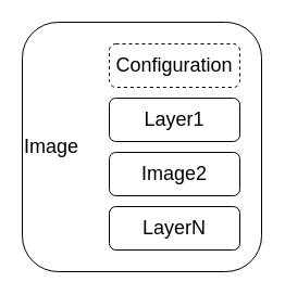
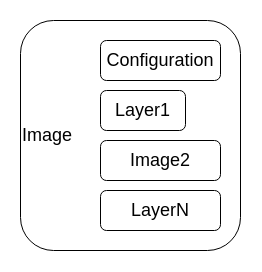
  <mxCell id="0" />
  <mxCell id="1" parent="0" />
- <mxCell id="2" value="Layer1" style="rounded=1;whiteSpace=wrap;html=1;fontSize=18;fillColor=none;" parent="1" vertex="1"><mxGeometry x="100" y="90" width="120" height="40" as="geometry" /></mxCell>
+ <mxCell id="2" value="Layer1" style="rounded=1;whiteSpace=wrap;html=1;fontSize=18;fillColor=none;" parent="1" vertex="1"><mxGeometry x="100" y="90" width="85" height="40" as="geometry" /></mxCell>
  <mxCell id="3" value="Image2" style="rounded=1;whiteSpace=wrap;html=1;fontSize=18;fillColor=none;" parent="1" vertex="1"><mxGeometry x="100" y="140" width="120" height="40" as="geometry" /></mxCell>
  <mxCell id="4" value="LayerN" style="rounded=1;whiteSpace=wrap;html=1;fontSize=18;fillColor=none;" parent="1" vertex="1"><mxGeometry x="100" y="190" width="120" height="40" as="geometry" /></mxCell>
  <mxCell id="5" value="Image" style="rounded=1;whiteSpace=wrap;html=1;fontSize=18;fillColor=none;align=left;" parent="1" vertex="1"><mxGeometry x="20" y="20" width="220" height="230" as="geometry" /></mxCell>
- <mxCell id="6" value="Configuration" style="rounded=1;whiteSpace=wrap;html=1;fontSize=18;fillColor=none;dashed=1;" vertex="1" parent="1"><mxGeometry x="100" y="40" width="120" height="40" as="geometry" /></mxCell>
+ <mxCell id="6" value="Configuration" style="rounded=1;whiteSpace=wrap;html=1;fontSize=18;fillColor=none;" vertex="1" parent="1"><mxGeometry x="100" y="40" width="120" height="40" as="geometry" /></mxCell>
